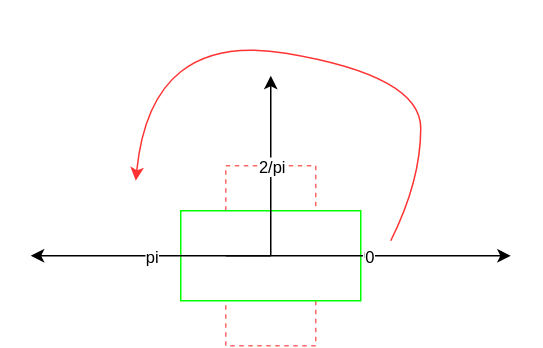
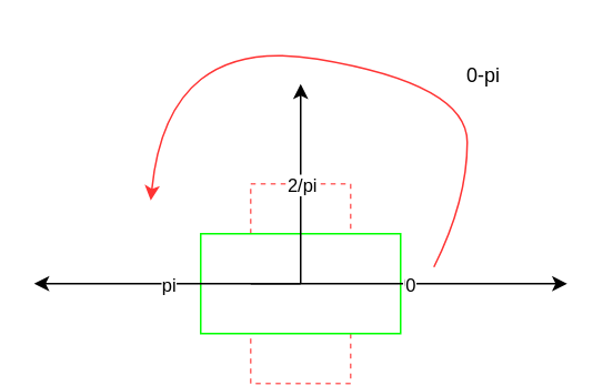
  <mxCell id="0" />
  <mxCell id="1" parent="0" />
  <mxCell id="2" value="" style="rounded=0;whiteSpace=wrap;html=1;shadow=0;strokeColor=#FF6666;rotation=-90;dashed=1;" parent="1" vertex="1"><mxGeometry x="120" y="140" width="120" height="60" as="geometry" /></mxCell>
  <mxCell id="3" value="" style="rounded=0;whiteSpace=wrap;html=1;shadow=0;strokeColor=#00FF00;" parent="1" vertex="1"><mxGeometry x="120" y="140" width="120" height="60" as="geometry" /></mxCell>
  <mxCell id="4" value="0" style="endArrow=classic;html=1;rounded=0;" parent="1" edge="1"><mxGeometry relative="1" as="geometry"><mxPoint x="150" y="170" as="sourcePoint" /><mxPoint x="340" y="170" as="targetPoint" /></mxGeometry></mxCell>
  <mxCell id="5" value="0" style="edgeLabel;resizable=0;html=1;align=center;verticalAlign=middle;" parent="4" connectable="0" vertex="1"><mxGeometry relative="1" as="geometry" /></mxCell>
  <mxCell id="6" value="" style="endArrow=classic;html=1;rounded=0;" parent="1" edge="1"><mxGeometry relative="1" as="geometry"><mxPoint x="180" y="170" as="sourcePoint" /><mxPoint x="180" y="50" as="targetPoint" /></mxGeometry></mxCell>
  <mxCell id="7" value="2/pi" style="edgeLabel;resizable=0;html=1;align=center;verticalAlign=middle;" parent="6" connectable="0" vertex="1"><mxGeometry relative="1" as="geometry" /></mxCell>
  <mxCell id="8" value="" style="endArrow=classic;html=1;rounded=0;" parent="1" edge="1"><mxGeometry relative="1" as="geometry"><mxPoint x="180" y="170" as="sourcePoint" /><mxPoint x="20" y="170" as="targetPoint" /></mxGeometry></mxCell>
  <mxCell id="9" value="pi" style="edgeLabel;resizable=0;html=1;align=center;verticalAlign=middle;" parent="8" connectable="0" vertex="1"><mxGeometry relative="1" as="geometry" /></mxCell>
  <mxCell id="10" value="" style="curved=1;endArrow=classic;html=1;rounded=0;strokeColor=#FF3333;" parent="1" edge="1"><mxGeometry width="50" height="50" relative="1" as="geometry"><mxPoint x="260" y="160" as="sourcePoint" /><mxPoint x="90" y="120" as="targetPoint" /><Array as="points"><mxPoint x="280" y="120" /><mxPoint x="280" y="50" /><mxPoint x="100" y="20" /></Array></mxGeometry></mxCell>
+ <mxCell id="11" value="0-pi" style="text;html=1;strokeColor=none;fillColor=none;align=center;verticalAlign=middle;whiteSpace=wrap;rounded=0;shadow=0;dashed=1;" parent="1" vertex="1"><mxGeometry x="260" y="30" width="60" height="30" as="geometry" /></mxCell>
